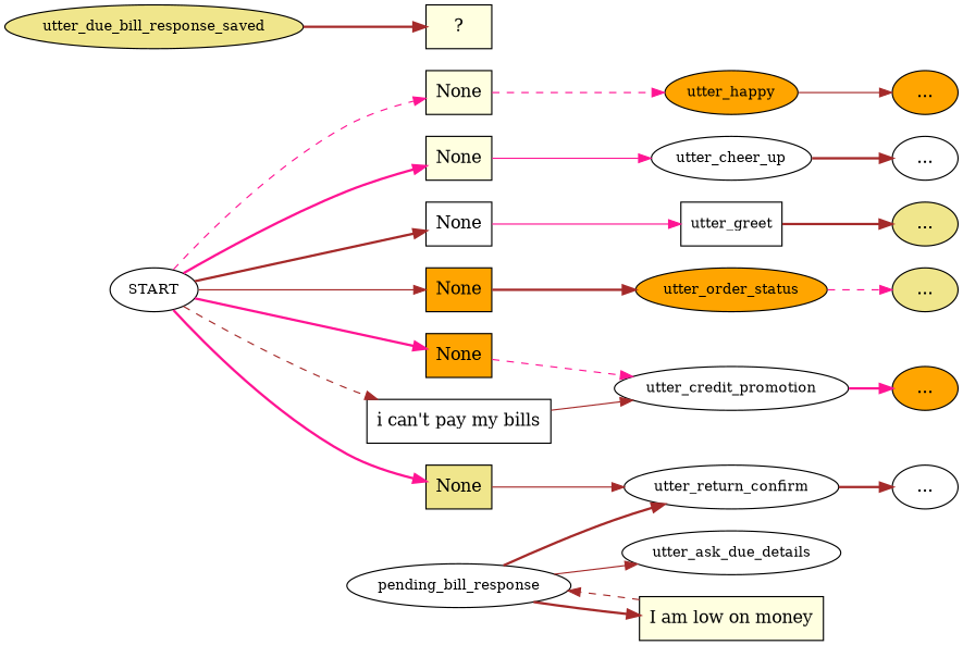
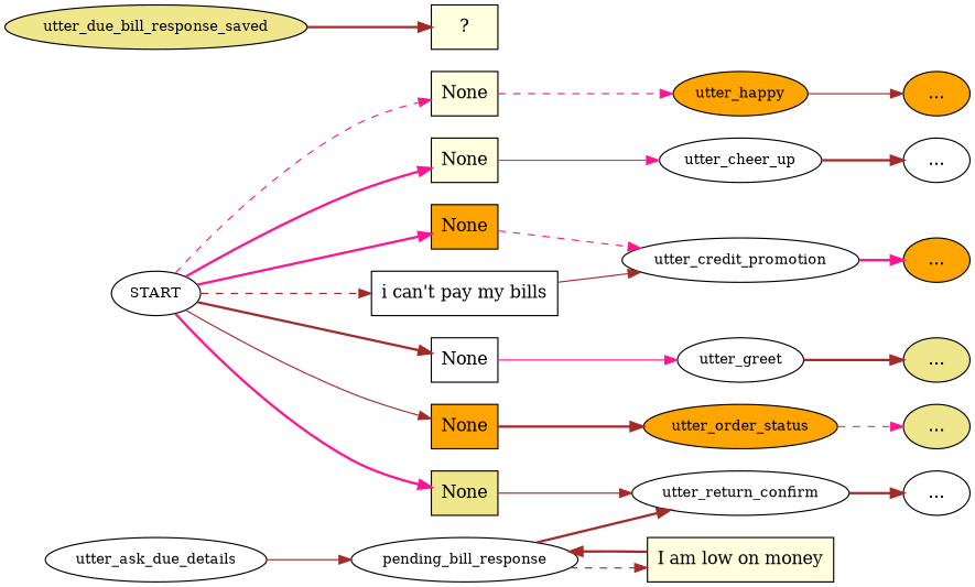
  digraph {
    rankdir=LR
    node [fillcolor=white style=filled]
    edge [color=brown style=bold]
    n1 [fontsize=12 label=START]
    n2 [fillcolor=lightyellow label=None shape=rect]
    n3 [label=None shape=rect]
    n4 [fillcolor=orange label=None shape=rect]
    n5 [fillcolor=khaki label=None shape=rect]
    n6 [fillcolor=orange label=None shape=rect]
    n7 [fillcolor=lightyellow label=None shape=rect]
    n8 [label="i can't pay my bills" shape=rect]
    n9 [fontsize=12 label=utter_cheer_up]
-   n10 [fontsize=12 label=utter_greet shape=box]
+   n10 [fontsize=12 label=utter_greet]
    n11 [fillcolor=orange fontsize=12 label=utter_order_status]
    n12 [fontsize=12 label=utter_return_confirm]
    n13 [fontsize=12 label=utter_credit_promotion]
    n14 [fillcolor=orange fontsize=12 label=utter_happy]
    n15 [label="..."]
    n16 [fillcolor=khaki label="..."]
    n17 [fillcolor=khaki label="..."]
    n18 [label="..."]
    n19 [fillcolor=orange label="..."]
    n20 [fillcolor=orange label="..."]
    n21 [fontsize=12 label=utter_ask_due_details]
    n22 [fontsize=12 label=pending_bill_response]
    n23 [fillcolor=lightyellow label="I am low on money" shape=rect]
    n24 [fillcolor=khaki fontsize=12 label=utter_due_bill_response_saved]
    n25 [fillcolor=lightyellow label="  ?  " shape=rect]
    n1 -> n2 [color=deeppink]
    n1 -> n3
    n1 -> n4 [style=solid]
    n1 -> n5 [color=deeppink]
    n1 -> n6 [color=deeppink]
    n1 -> n7 [color=deeppink style=dashed]
    n1 -> n8 [style=dashed]
    n2 -> n9 [color=deeppink style=solid]
    n3 -> n10 [color=deeppink style=solid]
    n4 -> n11
    n5 -> n12 [style=solid]
    n6 -> n13 [color=deeppink style=dashed]
    n7 -> n14 [color=deeppink style=dashed]
    n8 -> n13 [style=solid]
    n9 -> n15
    n10 -> n16
    n11 -> n17 [color=deeppink style=dashed]
    n12 -> n18
    n13 -> n19 [color=deeppink]
    n14 -> n20 [style=solid]
-   n22 -> n21 [style=solid]
+   n21 -> n22 [style=solid]
    n22 -> n12
-   n22 -> n23
-   n23 -> n22 [style=dashed]
+   n22 -> n23 [style=dashed]
+   n23 -> n22
    n24 -> n25
  }
